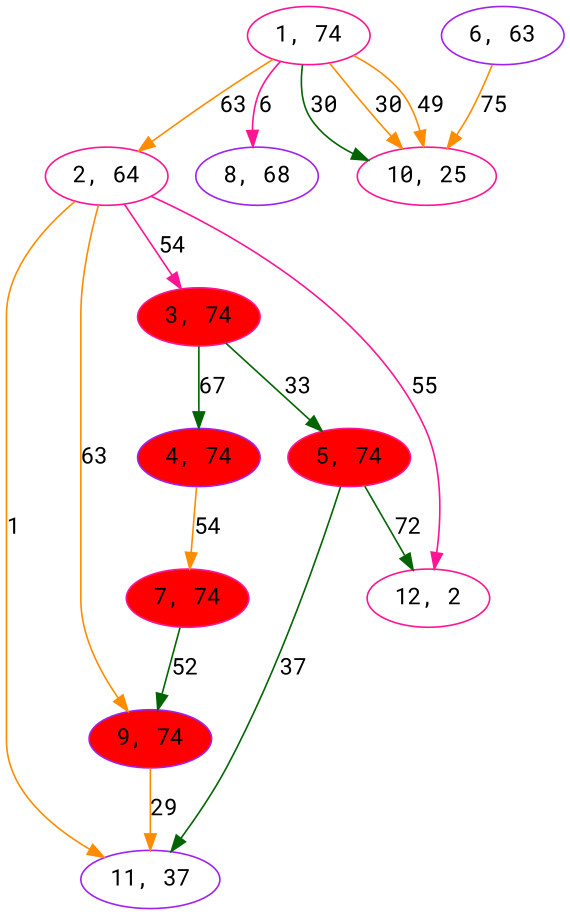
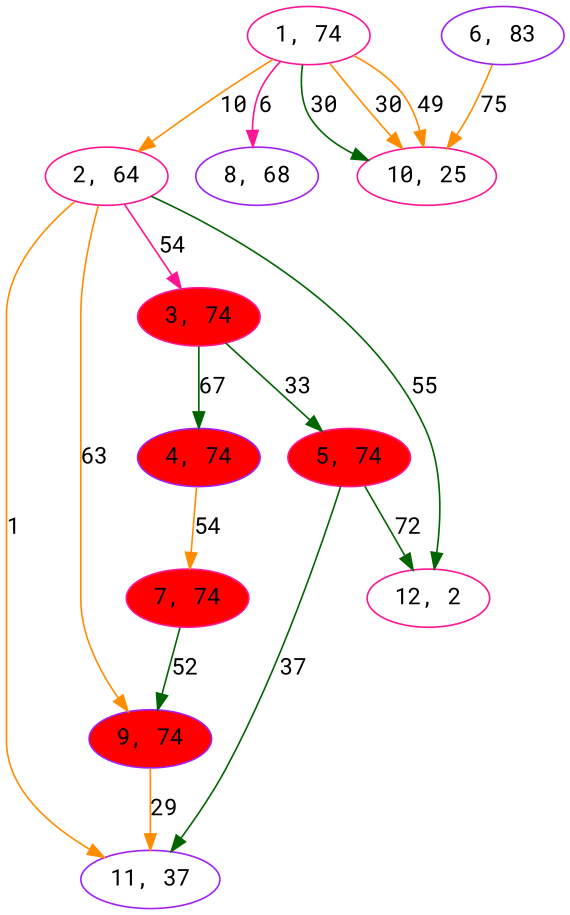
  digraph {
    fontname="Roboto Mono"
    node [color=deeppink fontname="Roboto Mono"]
    edge [color=darkorange fontname="Roboto Mono"]
    n1 [label="1, 74"]
    n2 [label="2, 64"]
    n3 [color=purple label="8, 68"]
    n4 [label="10, 25"]
    n5 [fillcolor=red label="3, 74" style=filled]
    n6 [color=purple fillcolor=red label="9, 74" style=filled]
    n7 [label="12, 2"]
    n8 [color=purple label="11, 37"]
    n9 [color=purple fillcolor=red label="4, 74" style=filled]
    n10 [fillcolor=red label="5, 74" style=filled]
-   n11 [color=purple label="6, 63"]
+   n11 [color=purple label="6, 83"]
    n12 [fillcolor=red label="7, 74" style=filled]
-   n1 -> n2 [label=63]
+   n1 -> n2 [label=10]
    n1 -> n3 [color=deeppink label=6]
    n1 -> n4 [color=darkgreen label=30]
    n1 -> n4 [label=30]
    n1 -> n4 [label=49]
    n2 -> n5 [color=deeppink label=54]
    n2 -> n6 [label=63]
-   n2 -> n7 [color=deeppink label=55]
+   n2 -> n7 [color=darkgreen label=55]
    n2 -> n8 [label=1]
    n5 -> n9 [color=darkgreen label=67]
    n5 -> n10 [color=darkgreen label=33]
    n6 -> n8 [label=29]
    n9 -> n12 [label=54]
    n10 -> n7 [color=darkgreen label=72]
    n10 -> n8 [color=darkgreen label=37]
    n11 -> n4 [label=75]
    n12 -> n6 [color=darkgreen label=52]
  }
